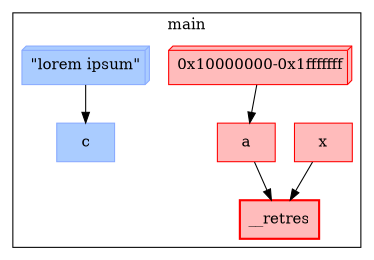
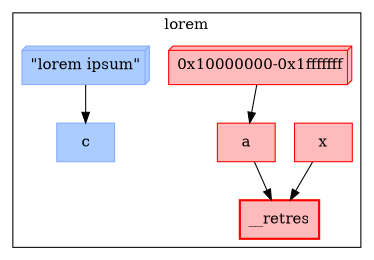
  digraph {
    node [color="#FF0000" fillcolor="#FFBBBB" shape=box style=filled]
    n1 [label=<__retres> style="filled,bold"]
    n2 [label=<a>]
    n3 [label=<x>]
    n4 [color="#88AAFF" fillcolor="#AACCFF" label=<c>]
    n5 [label=<0x10000000-0x1fffffff> shape=box3d]
    n6 [color="#88AAFF" fillcolor="#AACCFF" label=<"lorem ipsum"> shape=box3d]
    subgraph cluster_1 {
-     label=main
+     label=lorem
      n1
      n2
      n3
      n4
      n5
      n6
    }
    n2 -> n1
    n3 -> n1
    n5 -> n2
    n6 -> n4
  }
